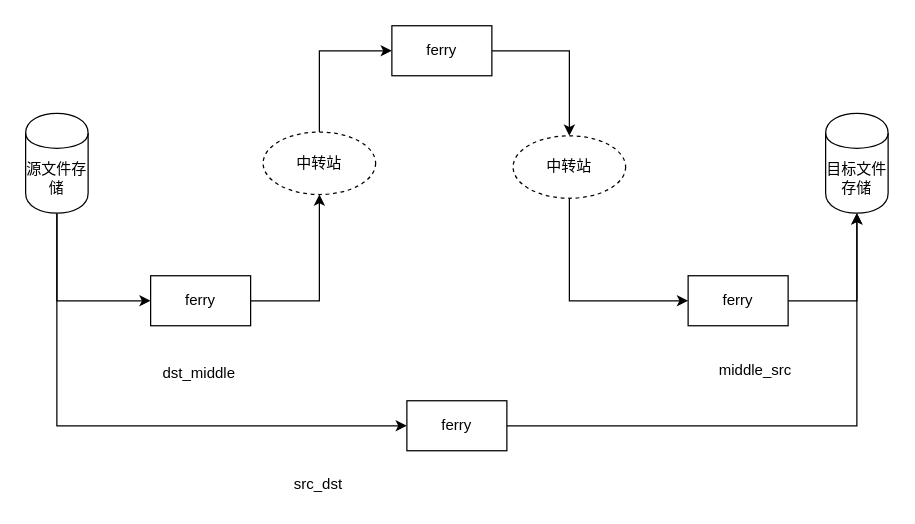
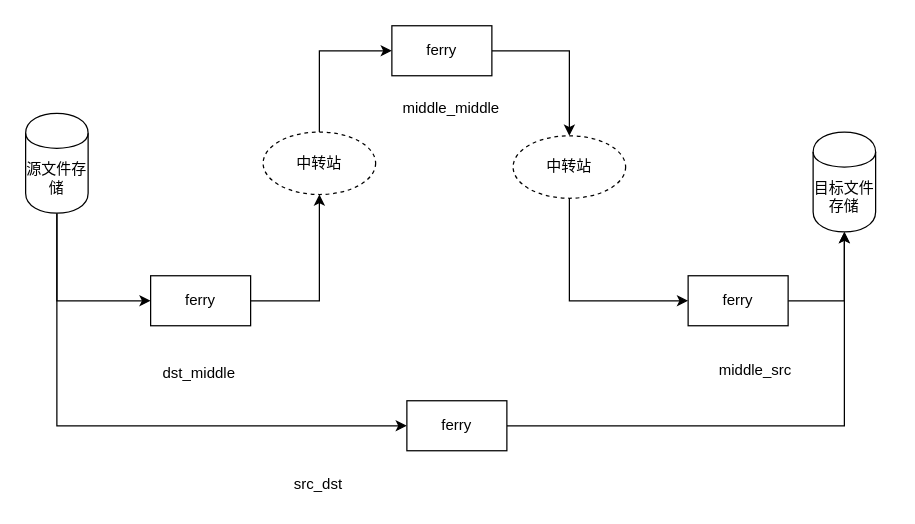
  <mxCell id="0" />
  <mxCell id="1" parent="0" />
  <mxCell id="2" style="edgeStyle=orthogonalEdgeStyle;rounded=0;orthogonalLoop=1;jettySize=auto;html=1;exitX=1;exitY=0.5;exitDx=0;exitDy=0;entryX=0.5;entryY=1;entryDx=0;entryDy=0;" parent="1" source="3" target="11" edge="1"><mxGeometry relative="1" as="geometry" /></mxCell>
  <mxCell id="3" value="ferry" style="rounded=0;whiteSpace=wrap;html=1;" parent="1" vertex="1"><mxGeometry x="120" y="220" width="80" height="40" as="geometry" /></mxCell>
  <mxCell id="4" style="edgeStyle=orthogonalEdgeStyle;rounded=0;orthogonalLoop=1;jettySize=auto;html=1;exitX=0.5;exitY=1;exitDx=0;exitDy=0;entryX=0;entryY=0.5;entryDx=0;entryDy=0;" parent="1" source="6" target="3" edge="1"><mxGeometry relative="1" as="geometry" /></mxCell>
  <mxCell id="5" style="edgeStyle=orthogonalEdgeStyle;rounded=0;orthogonalLoop=1;jettySize=auto;html=1;exitX=0.5;exitY=1;exitDx=0;exitDy=0;entryX=0;entryY=0.5;entryDx=0;entryDy=0;" parent="1" source="6" target="20" edge="1"><mxGeometry relative="1" as="geometry" /></mxCell>
  <mxCell id="6" value="源文件存储" style="shape=cylinder;whiteSpace=wrap;html=1;boundedLbl=1;backgroundOutline=1;" parent="1" vertex="1"><mxGeometry x="20" y="90" width="50" height="80" as="geometry" /></mxCell>
- <mxCell id="7" value="目标文件存储" style="shape=cylinder;whiteSpace=wrap;html=1;boundedLbl=1;backgroundOutline=1;" parent="1" vertex="1"><mxGeometry x="660" y="90" width="50" height="80" as="geometry" /></mxCell>
+ <mxCell id="7" value="目标文件存储" style="shape=cylinder;whiteSpace=wrap;html=1;boundedLbl=1;backgroundOutline=1;" parent="1" vertex="1"><mxGeometry x="650" y="105" width="50" height="80" as="geometry" /></mxCell>
  <mxCell id="8" style="edgeStyle=orthogonalEdgeStyle;rounded=0;orthogonalLoop=1;jettySize=auto;html=1;exitX=0.5;exitY=1;exitDx=0;exitDy=0;entryX=0;entryY=0.5;entryDx=0;entryDy=0;" parent="1" source="9" target="15" edge="1"><mxGeometry relative="1" as="geometry" /></mxCell>
  <mxCell id="9" value="中转站" style="ellipse;whiteSpace=wrap;html=1;dashed=1;" parent="1" vertex="1"><mxGeometry x="410" y="108" width="90" height="50" as="geometry" /></mxCell>
  <mxCell id="10" style="edgeStyle=orthogonalEdgeStyle;rounded=0;orthogonalLoop=1;jettySize=auto;html=1;exitX=0.5;exitY=0;exitDx=0;exitDy=0;entryX=0;entryY=0.5;entryDx=0;entryDy=0;" parent="1" source="11" target="13" edge="1"><mxGeometry relative="1" as="geometry" /></mxCell>
  <mxCell id="11" value="中转站" style="ellipse;whiteSpace=wrap;html=1;dashed=1;" parent="1" vertex="1"><mxGeometry x="210" y="105" width="90" height="50" as="geometry" /></mxCell>
  <mxCell id="12" style="edgeStyle=orthogonalEdgeStyle;rounded=0;orthogonalLoop=1;jettySize=auto;html=1;exitX=1;exitY=0.5;exitDx=0;exitDy=0;entryX=0.5;entryY=0;entryDx=0;entryDy=0;" parent="1" source="13" target="9" edge="1"><mxGeometry relative="1" as="geometry" /></mxCell>
  <mxCell id="13" value="ferry" style="rounded=0;whiteSpace=wrap;html=1;" parent="1" vertex="1"><mxGeometry x="313" y="20" width="80" height="40" as="geometry" /></mxCell>
  <mxCell id="14" style="edgeStyle=orthogonalEdgeStyle;rounded=0;orthogonalLoop=1;jettySize=auto;html=1;exitX=1;exitY=0.5;exitDx=0;exitDy=0;entryX=0.5;entryY=1;entryDx=0;entryDy=0;" parent="1" source="15" target="7" edge="1"><mxGeometry relative="1" as="geometry" /></mxCell>
  <mxCell id="15" value="ferry" style="rounded=0;whiteSpace=wrap;html=1;" parent="1" vertex="1"><mxGeometry x="550" y="220" width="80" height="40" as="geometry" /></mxCell>
  <mxCell id="16" value="dst_middle" style="text;html=1;resizable=0;points=[];autosize=1;align=left;verticalAlign=top;spacingTop=-4;" parent="1" vertex="1"><mxGeometry x="128" y="288" width="70" height="20" as="geometry" /></mxCell>
+ <mxCell id="17" value="middle_middle" style="text;html=1;resizable=0;points=[];autosize=1;align=left;verticalAlign=top;spacingTop=-4;" parent="1" vertex="1"><mxGeometry x="320" y="76" width="90" height="20" as="geometry" /></mxCell>
  <mxCell id="18" value="middle_src" style="text;html=1;resizable=0;points=[];autosize=1;align=left;verticalAlign=top;spacingTop=-4;" parent="1" vertex="1"><mxGeometry x="573" y="286" width="70" height="20" as="geometry" /></mxCell>
  <mxCell id="19" style="edgeStyle=orthogonalEdgeStyle;rounded=0;orthogonalLoop=1;jettySize=auto;html=1;entryX=0.5;entryY=1;entryDx=0;entryDy=0;" parent="1" source="20" target="7" edge="1"><mxGeometry relative="1" as="geometry" /></mxCell>
  <mxCell id="20" value="ferry" style="rounded=0;whiteSpace=wrap;html=1;" parent="1" vertex="1"><mxGeometry x="325" y="320" width="80" height="40" as="geometry" /></mxCell>
  <mxCell id="21" value="src_dst" style="text;html=1;resizable=0;points=[];autosize=1;align=left;verticalAlign=top;spacingTop=-4;" parent="1" vertex="1"><mxGeometry x="233" y="377" width="50" height="20" as="geometry" /></mxCell>
